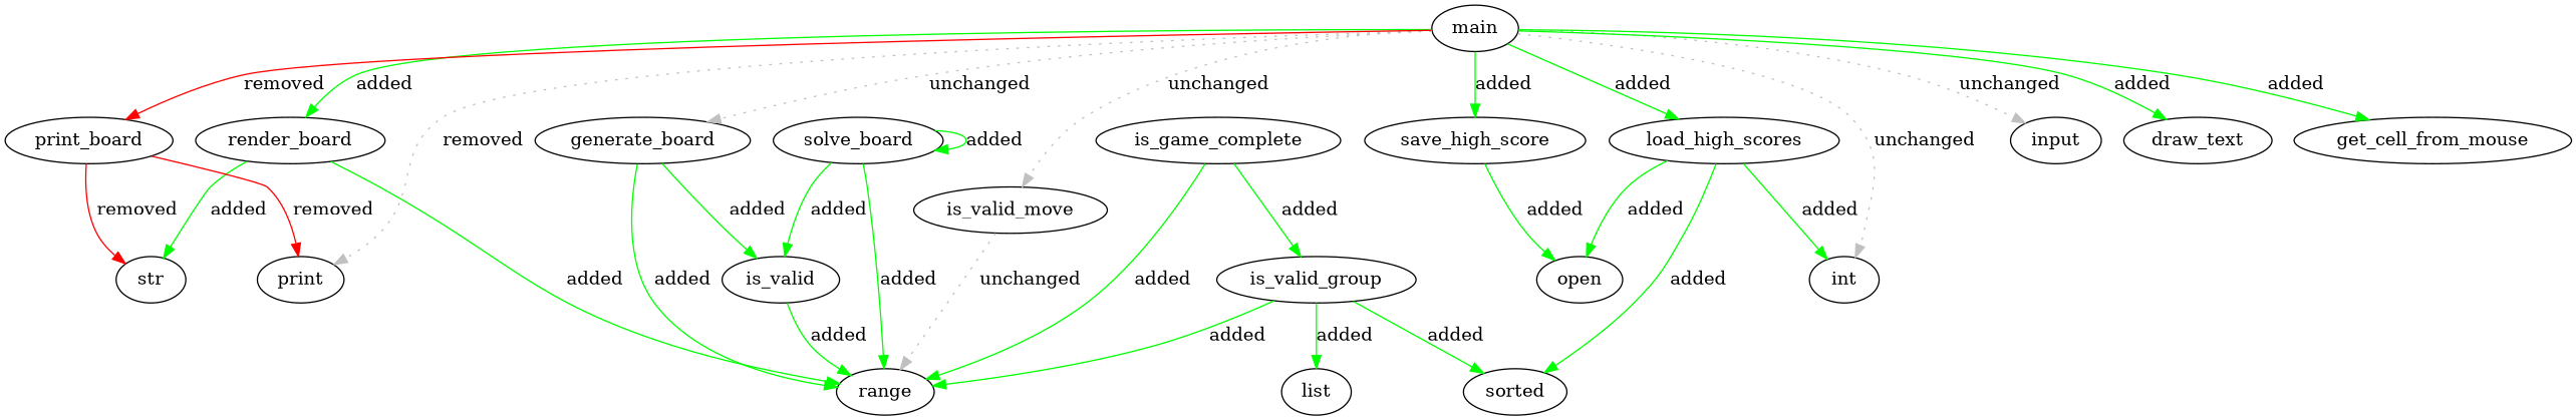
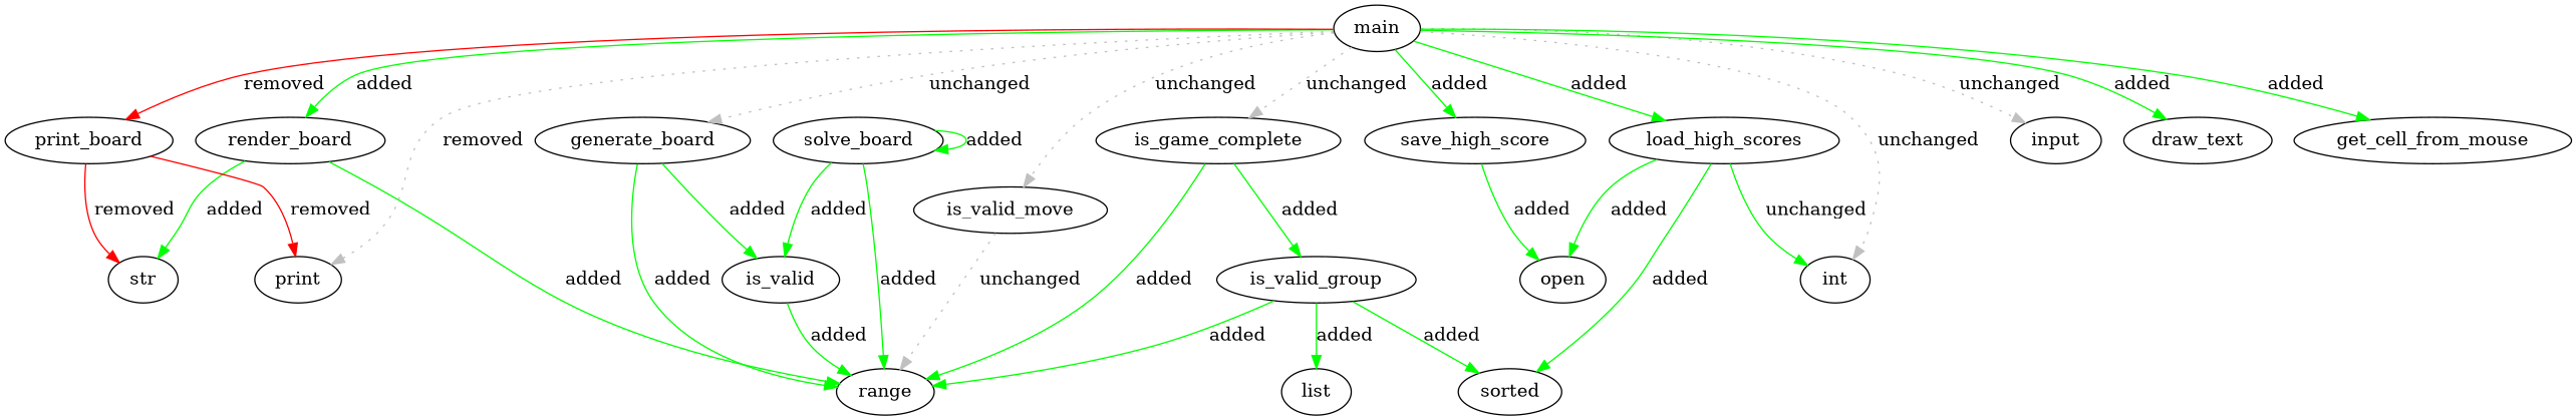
  digraph {
    edge [color=green]
    render_board
    str
    range
    solve_board
    is_valid
    is_game_complete
    is_valid_group
    list
    sorted
    is_valid_move
    load_high_scores
    int
    open
    generate_board
    save_high_score
    main
    input
    print
    draw_text
    get_cell_from_mouse
    print_board
    render_board -> str [label=added]
    render_board -> range [label=added]
    solve_board -> range [label=added]
    solve_board -> solve_board [label=added]
    solve_board -> is_valid [label=added]
    is_valid -> range [label=added]
    is_game_complete -> range [label=added]
    is_game_complete -> is_valid_group [label=added]
    is_valid_group -> range [label=added]
    is_valid_group -> list [label=added]
    is_valid_group -> sorted [label=added]
    is_valid_move -> range [color=gray label=unchanged style=dotted]
    load_high_scores -> sorted [label=added]
-   load_high_scores -> int [label=added]
+   load_high_scores -> int [label=unchanged]
    load_high_scores -> open [label=added]
    generate_board -> range [label=added]
    generate_board -> is_valid [label=added]
    save_high_score -> open [label=added]
    main -> render_board [label=added]
+   main -> is_game_complete [color=gray label=unchanged style=dotted]
    main -> is_valid_move [color=gray label=unchanged style=dotted]
    main -> load_high_scores [label=added]
    main -> int [color=gray label=unchanged style=dotted]
    main -> generate_board [color=gray label=unchanged style=dotted]
    main -> save_high_score [label=added]
    main -> input [color=gray label=unchanged style=dotted]
    main -> print [color=gray label=removed style=dotted]
    main -> draw_text [label=added]
    main -> get_cell_from_mouse [label=added]
    main -> print_board [color=red label=removed]
    print_board -> str [color=red label=removed]
    print_board -> print [color=red label=removed]
  }
